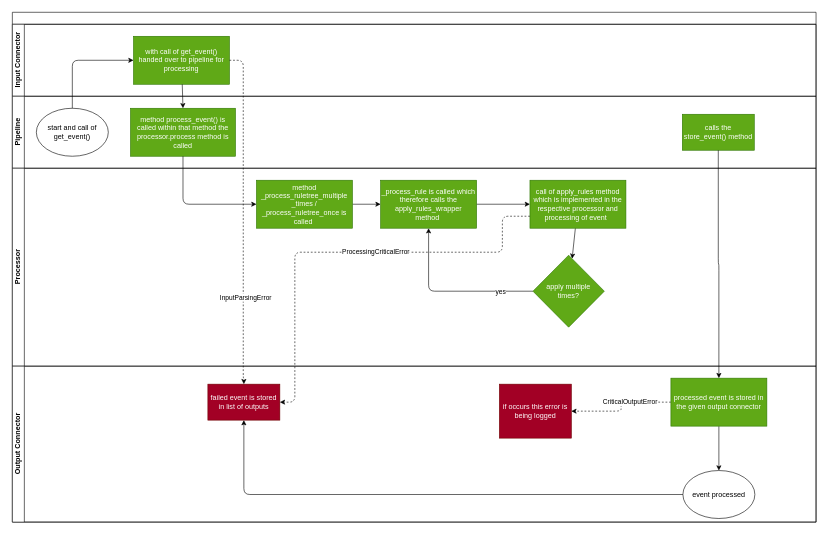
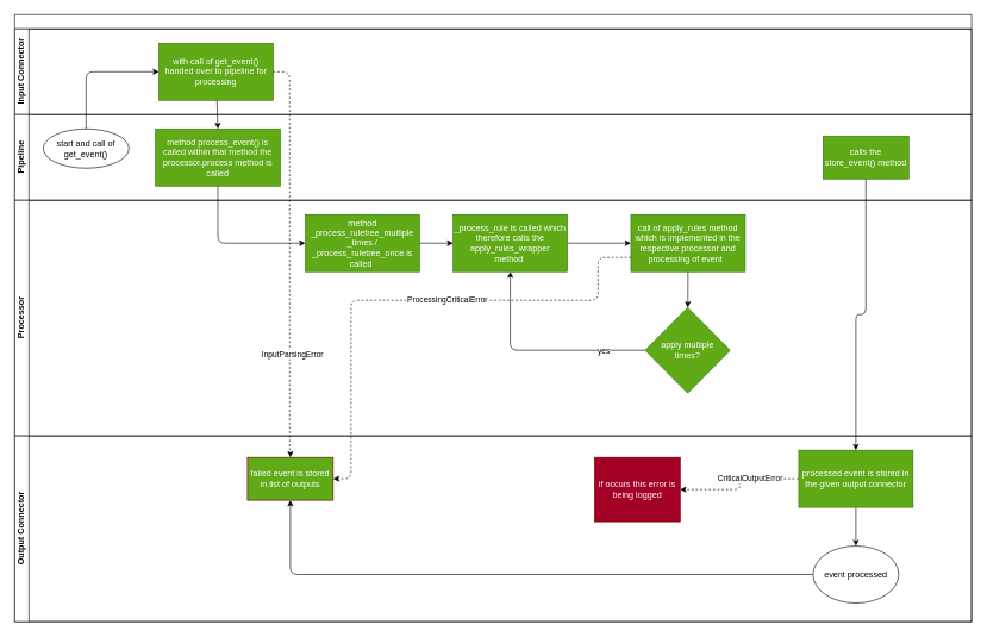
  <mxCell id="0" />
  <mxCell id="1" parent="0" />
  <mxCell id="2" value="" style="swimlane;html=1;childLayout=stackLayout;resizeParent=1;resizeParentMax=0;horizontal=1;startSize=20;horizontalStack=0;whiteSpace=wrap;" parent="1" vertex="1"><mxGeometry x="20" y="20" width="1340" height="850" as="geometry"><mxRectangle x="70" y="40" width="70" height="30" as="alternateBounds" /></mxGeometry></mxCell>
  <mxCell id="3" value="Input Connector" style="swimlane;html=1;startSize=20;horizontal=0;" parent="2" vertex="1"><mxGeometry y="20" width="1340" height="120" as="geometry" /></mxCell>
  <mxCell id="4" value="with call of get_event() handed over to pipeline for processing" style="rounded=0;whiteSpace=wrap;html=1;fillColor=#60a917;fontColor=#ffffff;strokeColor=#2D7600;" parent="3" vertex="1"><mxGeometry x="202" y="20" width="160" height="80" as="geometry" /></mxCell>
  <mxCell id="5" value="Pipeline" style="swimlane;html=1;startSize=20;horizontal=0;" parent="2" vertex="1"><mxGeometry y="140" width="1340" height="120" as="geometry" /></mxCell>
  <mxCell id="6" value="method process_event() is called within that method the processor.process method is called" style="whiteSpace=wrap;html=1;rounded=0;fillColor=#60a917;fontColor=#ffffff;strokeColor=#2D7600;" parent="5" vertex="1"><mxGeometry x="197" y="20" width="175" height="80" as="geometry" /></mxCell>
- <mxCell id="7" value="start and call of get_event()" style="ellipse;whiteSpace=wrap;html=1;" parent="5" vertex="1"><mxGeometry x="40" y="20" width="120" height="80" as="geometry" /></mxCell>
- <mxCell id="8" value="calls the store_event() method" style="rounded=0;whiteSpace=wrap;html=1;fillColor=#60a917;fontColor=#ffffff;strokeColor=#2D7600;" parent="5" vertex="1"><mxGeometry x="1117" y="30" width="120" height="60" as="geometry" /></mxCell>
+ <mxCell id="7" value="start and call of get_event()" style="ellipse;whiteSpace=wrap;html=1;" parent="5" vertex="1"><mxGeometry x="40" y="20" width="120" height="55" as="geometry" /></mxCell>
+ <mxCell id="8" value="calls the store_event() method" style="rounded=0;whiteSpace=wrap;html=1;fillColor=#60a917;fontColor=#ffffff;strokeColor=#2D7600;" parent="5" vertex="1"><mxGeometry x="1132" y="30" width="120" height="60" as="geometry" /></mxCell>
  <mxCell id="9" value="Processor" style="swimlane;html=1;startSize=20;horizontal=0;" parent="2" vertex="1"><mxGeometry y="260" width="1340" height="330" as="geometry" /></mxCell>
  <mxCell id="10" style="edgeStyle=none;html=1;entryX=0;entryY=0.5;entryDx=0;entryDy=0;" parent="9" source="11" target="13" edge="1"><mxGeometry relative="1" as="geometry" /></mxCell>
  <mxCell id="11" value="method _process_ruletree_multiple&lt;br&gt;_times / _process_ruletree_once is called&amp;nbsp;" style="whiteSpace=wrap;html=1;rounded=0;fillColor=#60a917;fontColor=#ffffff;strokeColor=#2D7600;" parent="9" vertex="1"><mxGeometry x="407" y="20" width="160" height="80" as="geometry" /></mxCell>
  <mxCell id="12" style="edgeStyle=none;html=1;entryX=0;entryY=0.5;entryDx=0;entryDy=0;" parent="9" source="13" target="15" edge="1"><mxGeometry relative="1" as="geometry" /></mxCell>
  <mxCell id="13" value="_process_rule is called which therefore calls the apply_rules_wrapper method&amp;nbsp;" style="whiteSpace=wrap;html=1;rounded=0;fillColor=#60a917;fontColor=#ffffff;strokeColor=#2D7600;" parent="9" vertex="1"><mxGeometry x="614" y="20" width="160" height="80" as="geometry" /></mxCell>
  <mxCell id="14" value="" style="edgeStyle=none;html=1;" parent="9" source="15" target="18" edge="1"><mxGeometry relative="1" as="geometry" /></mxCell>
  <mxCell id="15" value="call of apply_rules method which is implemented in the respective processor and processing of event&amp;nbsp;&amp;nbsp;" style="whiteSpace=wrap;html=1;rounded=0;fillColor=#60a917;fontColor=#ffffff;strokeColor=#2D7600;" parent="9" vertex="1"><mxGeometry x="863" y="20" width="160" height="80" as="geometry" /></mxCell>
  <mxCell id="16" style="edgeStyle=orthogonalEdgeStyle;html=1;entryX=0.5;entryY=1;entryDx=0;entryDy=0;exitX=0;exitY=0.5;exitDx=0;exitDy=0;jumpStyle=arc;" parent="9" source="18" target="13" edge="1"><mxGeometry relative="1" as="geometry" /></mxCell>
  <mxCell id="17" value="yes" style="edgeLabel;html=1;align=center;verticalAlign=middle;resizable=0;points=[];" parent="16" vertex="1" connectable="0"><mxGeometry x="-0.608" relative="1" as="geometry"><mxPoint as="offset" /></mxGeometry></mxCell>
- <mxCell id="18" value="apply multiple &lt;br&gt;times?" style="rhombus;whiteSpace=wrap;html=1;rounded=0;fillColor=#60a917;fontColor=#ffffff;strokeColor=#2D7600;" parent="9" vertex="1"><mxGeometry x="868" y="145" width="119" height="120" as="geometry" /></mxCell>
+ <mxCell id="18" value="apply multiple &lt;br&gt;times?" style="rhombus;whiteSpace=wrap;html=1;rounded=0;fillColor=#60a917;fontColor=#ffffff;strokeColor=#2D7600;" parent="9" vertex="1"><mxGeometry x="883" y="150" width="119" height="120" as="geometry" /></mxCell>
  <mxCell id="19" value="Output Connector" style="swimlane;html=1;startSize=20;horizontal=0;" parent="2" vertex="1"><mxGeometry y="590" width="1340" height="260" as="geometry" /></mxCell>
  <mxCell id="20" style="edgeStyle=orthogonalEdgeStyle;html=1;entryX=0.5;entryY=0;entryDx=0;entryDy=0;" parent="19" source="23" target="25" edge="1"><mxGeometry relative="1" as="geometry" /></mxCell>
  <mxCell id="21" style="edgeStyle=orthogonalEdgeStyle;html=1;entryX=1;entryY=0.5;entryDx=0;entryDy=0;dashed=1;" parent="19" source="23" target="26" edge="1"><mxGeometry relative="1" as="geometry" /></mxCell>
  <mxCell id="22" value="CriticalOutputError" style="edgeLabel;html=1;align=center;verticalAlign=middle;resizable=0;points=[];" parent="21" vertex="1" connectable="0"><mxGeometry x="-0.24" y="-1" relative="1" as="geometry"><mxPoint as="offset" /></mxGeometry></mxCell>
  <mxCell id="23" value="processed event is stored in the given output connector" style="whiteSpace=wrap;html=1;rounded=0;fillColor=#60a917;fontColor=#ffffff;strokeColor=#2D7600;" parent="19" vertex="1"><mxGeometry x="1098" y="20" width="160" height="80" as="geometry" /></mxCell>
- <mxCell id="24" value="failed event is stored in list of outputs" style="whiteSpace=wrap;html=1;fillColor=#a20025;strokeColor=#6F0000;fontColor=#ffffff;" parent="19" vertex="1"><mxGeometry x="326" y="30" width="120" height="60" as="geometry" /></mxCell>
- <mxCell id="25" value="event processed" style="ellipse;whiteSpace=wrap;html=1;" parent="19" vertex="1"><mxGeometry x="1118" y="174" width="120" height="80" as="geometry" /></mxCell>
+ <mxCell id="24" value="failed event is stored in list of outputs" style="whiteSpace=wrap;html=1;fillColor=#60a917;strokeColor=#6F0000;fontColor=#ffffff;" parent="19" vertex="1"><mxGeometry x="326" y="30" width="120" height="60" as="geometry" /></mxCell>
+ <mxCell id="25" value="event processed" style="ellipse;whiteSpace=wrap;html=1;" parent="19" vertex="1"><mxGeometry x="1118" y="154" width="120" height="80" as="geometry" /></mxCell>
  <mxCell id="26" value="if occurs this error is being logged" style="rounded=0;whiteSpace=wrap;html=1;fillColor=#a20025;fontColor=#ffffff;strokeColor=#6F0000;" parent="19" vertex="1"><mxGeometry x="812" y="30" width="120" height="90" as="geometry" /></mxCell>
  <mxCell id="27" style="edgeStyle=none;html=1;entryX=0.5;entryY=0;entryDx=0;entryDy=0;" parent="2" source="4" target="6" edge="1"><mxGeometry relative="1" as="geometry" /></mxCell>
  <mxCell id="28" style="edgeStyle=orthogonalEdgeStyle;html=1;entryX=0;entryY=0.5;entryDx=0;entryDy=0;exitX=0.5;exitY=1;exitDx=0;exitDy=0;" parent="2" source="6" target="11" edge="1"><mxGeometry relative="1" as="geometry"><mxPoint x="406.0" y="320" as="targetPoint" /></mxGeometry></mxCell>
  <mxCell id="29" style="edgeStyle=orthogonalEdgeStyle;html=1;entryX=0.5;entryY=0;entryDx=0;entryDy=0;dashed=1;" parent="2" source="4" target="24" edge="1"><mxGeometry relative="1" as="geometry"><Array as="points"><mxPoint x="385" y="80" /><mxPoint x="385" y="610" /></Array><mxPoint x="327.5" y="80" as="sourcePoint" /></mxGeometry></mxCell>
  <mxCell id="30" value="InputParsingError" style="edgeLabel;html=1;align=center;verticalAlign=middle;resizable=0;points=[];" parent="29" vertex="1" connectable="0"><mxGeometry x="0.487" y="3" relative="1" as="geometry"><mxPoint as="offset" /></mxGeometry></mxCell>
  <mxCell id="31" style="edgeStyle=orthogonalEdgeStyle;html=1;entryX=1;entryY=0.5;entryDx=0;entryDy=0;dashed=1;exitX=0;exitY=0.75;exitDx=0;exitDy=0;" parent="2" source="15" target="24" edge="1"><mxGeometry relative="1" as="geometry"><Array as="points"><mxPoint x="817" y="340" /><mxPoint x="817" y="400" /><mxPoint x="471" y="400" /><mxPoint x="471" y="650" /></Array><mxPoint x="223" y="665" as="targetPoint" /></mxGeometry></mxCell>
  <mxCell id="32" value="ProcessingCriticalError" style="edgeLabel;html=1;align=center;verticalAlign=middle;resizable=0;points=[];" parent="31" vertex="1" connectable="0"><mxGeometry x="-0.114" y="-1" relative="1" as="geometry"><mxPoint x="4" y="-1" as="offset" /></mxGeometry></mxCell>
  <mxCell id="33" style="edgeStyle=orthogonalEdgeStyle;html=1;entryX=0;entryY=0.5;entryDx=0;entryDy=0;exitX=0.5;exitY=0;exitDx=0;exitDy=0;" parent="2" source="7" target="4" edge="1"><mxGeometry relative="1" as="geometry" /></mxCell>
  <mxCell id="34" style="edgeStyle=orthogonalEdgeStyle;html=1;" parent="2" source="8" target="23" edge="1"><mxGeometry relative="1" as="geometry" /></mxCell>
  <mxCell id="35" style="edgeStyle=orthogonalEdgeStyle;html=1;" parent="2" source="25" target="24" edge="1"><mxGeometry relative="1" as="geometry"><mxPoint x="-123" y="240" as="targetPoint" /></mxGeometry></mxCell>
